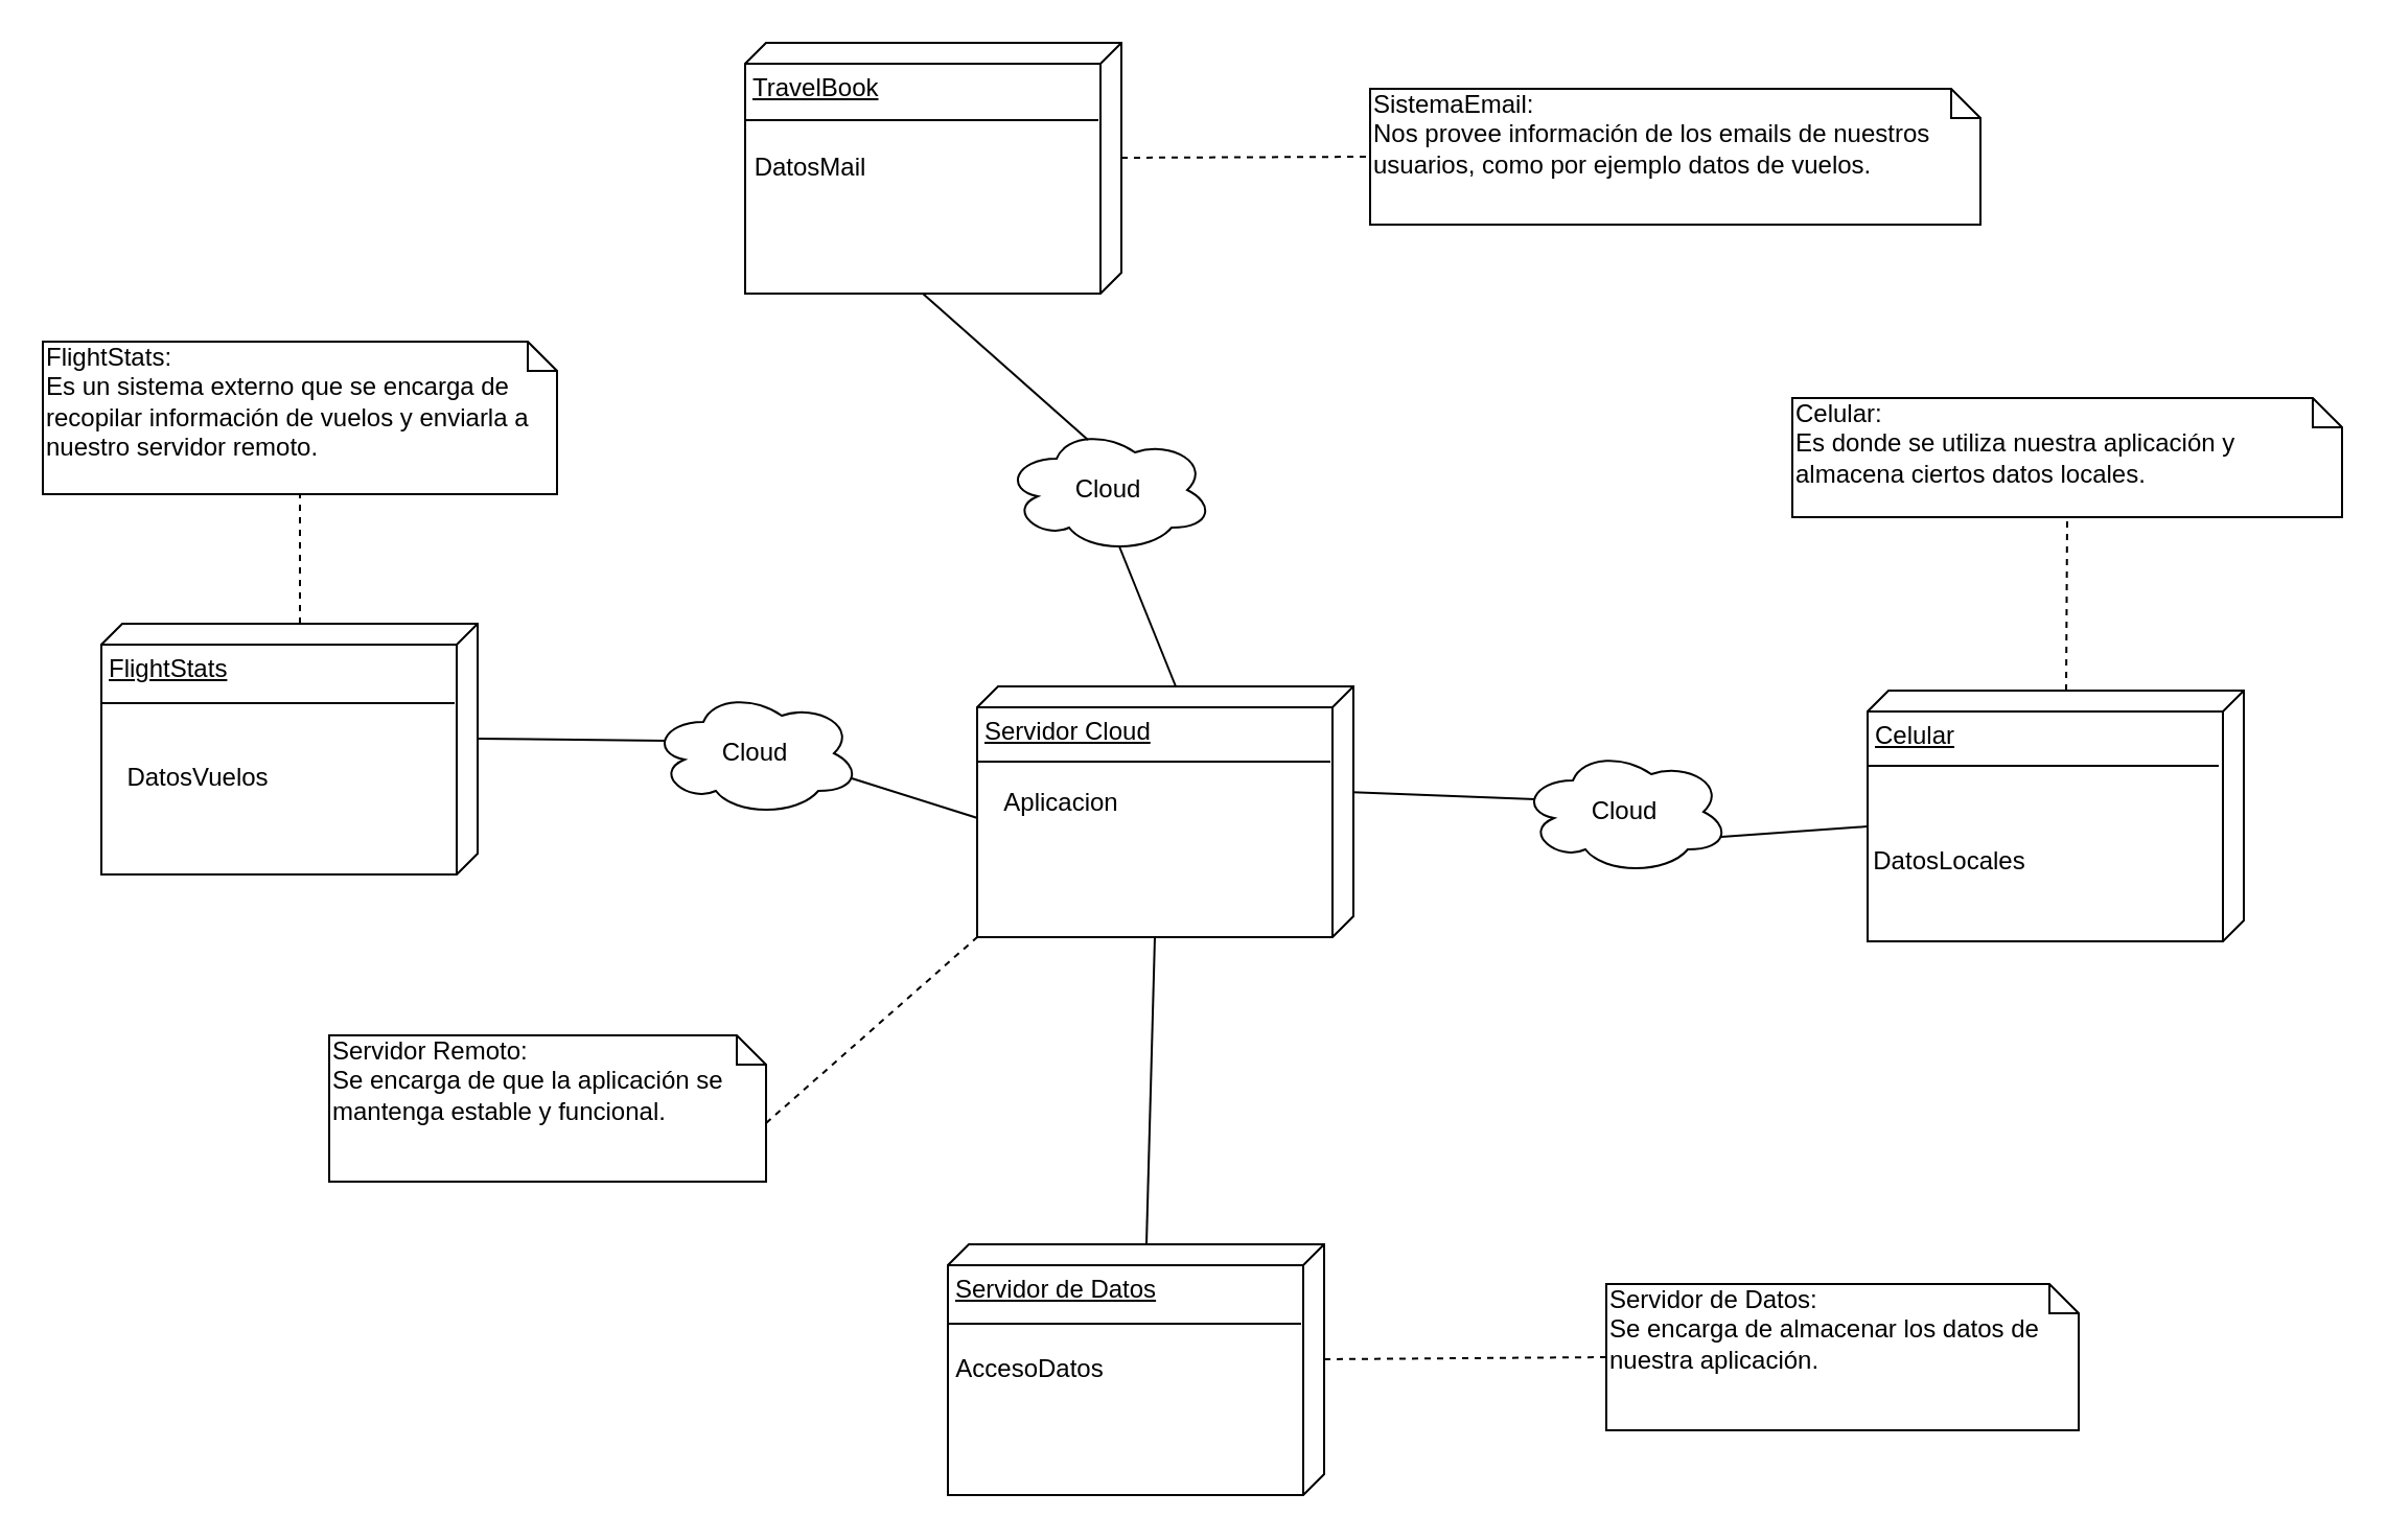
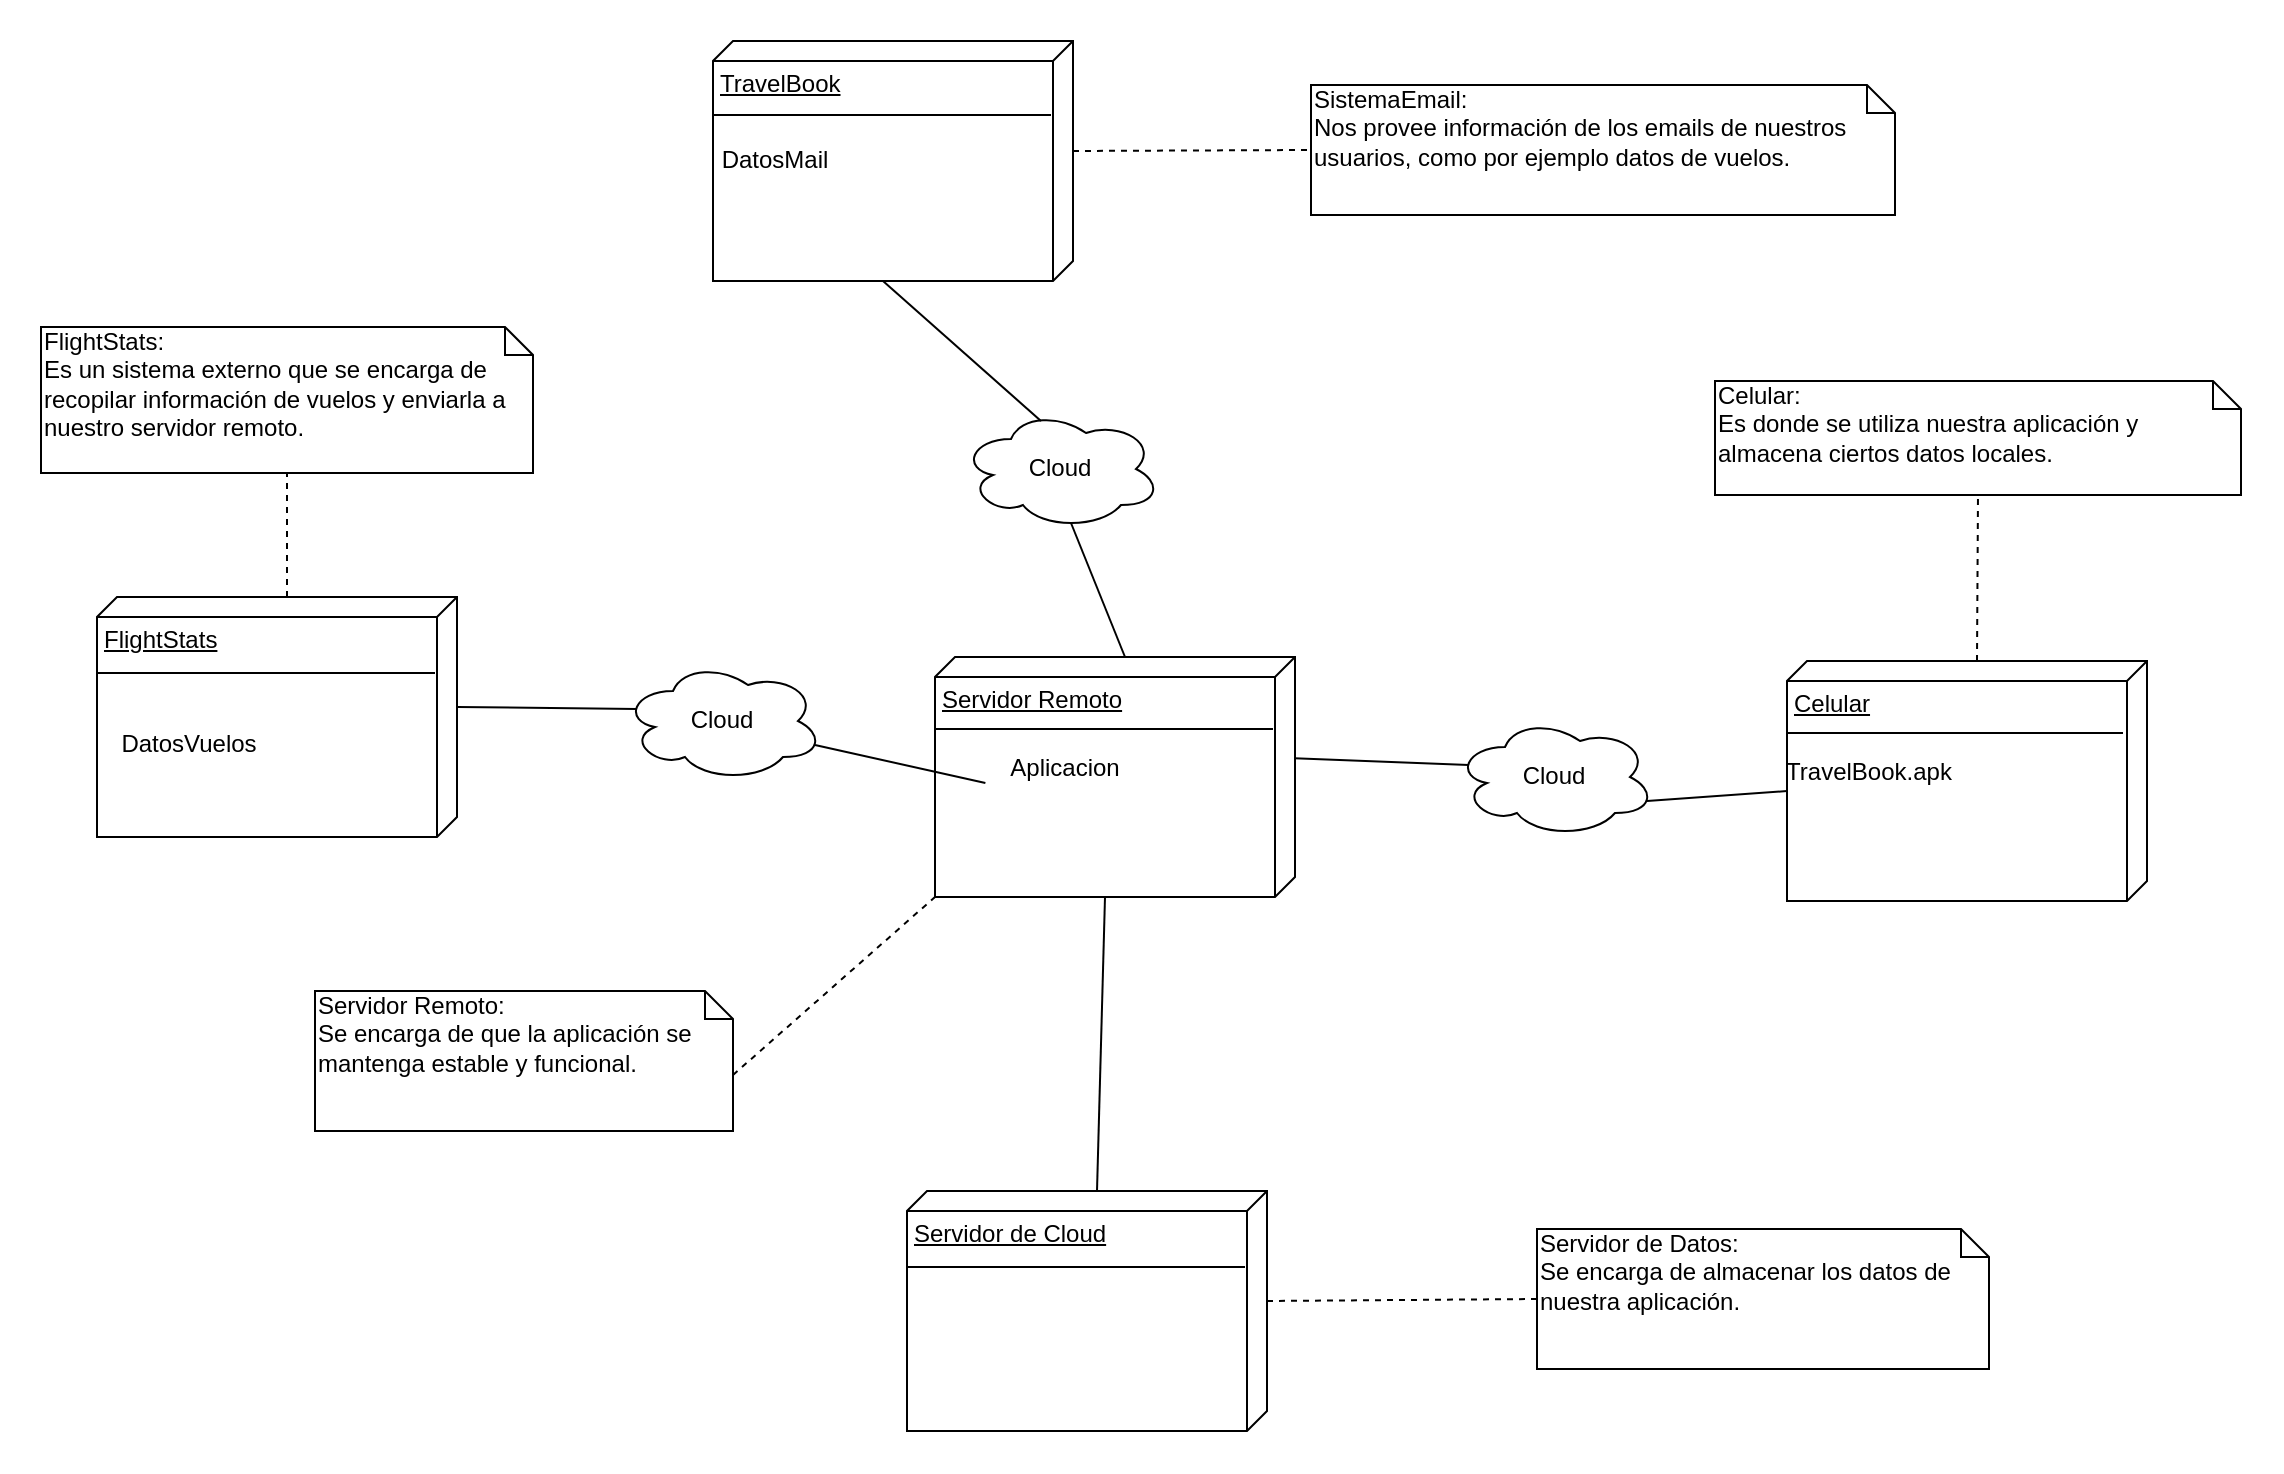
  <mxCell id="0" />
  <mxCell id="1" parent="0" />
  <mxCell id="2" value="Celular" style="verticalAlign=top;align=left;spacingTop=8;spacingLeft=2;spacingRight=12;shape=cube;size=10;direction=south;fontStyle=4;html=1;" parent="1" vertex="1"><mxGeometry x="893" y="330" width="180" height="120" as="geometry" /></mxCell>
  <mxCell id="3" value="" style="line;strokeWidth=1;fillColor=none;align=left;verticalAlign=middle;spacingTop=-1;spacingLeft=3;spacingRight=3;rotatable=0;labelPosition=right;points=[];portConstraint=eastwest;" parent="1" vertex="1"><mxGeometry x="893" y="362" width="168" height="8" as="geometry" /></mxCell>
+ <mxCell id="4" value="TravelBook.apk" style="text;html=1;strokeColor=none;fillColor=none;align=center;verticalAlign=middle;whiteSpace=wrap;rounded=0;" parent="1" vertex="1"><mxGeometry x="898" y="376" width="73" height="20" as="geometry" /></mxCell>
  <mxCell id="5" value="Cloud" style="ellipse;shape=cloud;whiteSpace=wrap;html=1;align=center;" parent="1" vertex="1"><mxGeometry x="727" y="358" width="100" height="60" as="geometry" /></mxCell>
- <mxCell id="6" value="DatosLocales" style="text;html=1;strokeColor=none;fillColor=none;align=center;verticalAlign=middle;whiteSpace=wrap;rounded=0;" parent="1" vertex="1"><mxGeometry x="896" y="402" width="73" height="20" as="geometry" /></mxCell>
- <mxCell id="7" value="Servidor Cloud" style="verticalAlign=top;align=left;spacingTop=8;spacingLeft=2;spacingRight=12;shape=cube;size=10;direction=south;fontStyle=4;html=1;" parent="1" vertex="1"><mxGeometry x="467" y="328" width="180" height="120" as="geometry" /></mxCell>
+ <mxCell id="7" value="Servidor Remoto" style="verticalAlign=top;align=left;spacingTop=8;spacingLeft=2;spacingRight=12;shape=cube;size=10;direction=south;fontStyle=4;html=1;" parent="1" vertex="1"><mxGeometry x="467" y="328" width="180" height="120" as="geometry" /></mxCell>
  <mxCell id="8" value="" style="line;strokeWidth=1;fillColor=none;align=left;verticalAlign=middle;spacingTop=-1;spacingLeft=3;spacingRight=3;rotatable=0;labelPosition=right;points=[];portConstraint=eastwest;" parent="1" vertex="1"><mxGeometry x="467" y="360" width="169" height="8" as="geometry" /></mxCell>
- <mxCell id="9" value="Aplicacion" style="text;html=1;strokeColor=none;fillColor=none;align=center;verticalAlign=middle;whiteSpace=wrap;rounded=0;" parent="1" vertex="1"><mxGeometry x="471" y="374" width="73" height="20" as="geometry" /></mxCell>
+ <mxCell id="9" value="Aplicacion" style="text;html=1;strokeColor=none;fillColor=none;align=center;verticalAlign=middle;whiteSpace=wrap;rounded=0;" parent="1" vertex="1"><mxGeometry x="496" y="374" width="73" height="20" as="geometry" /></mxCell>
  <mxCell id="10" value="" style="endArrow=none;html=1;entryX=0;entryY=0;entryDx=65;entryDy=180;entryPerimeter=0;exitX=0.96;exitY=0.7;exitDx=0;exitDy=0;exitPerimeter=0;" parent="1" source="5" target="2" edge="1"><mxGeometry width="50" height="50" relative="1" as="geometry"><mxPoint x="763" y="483" as="sourcePoint" /><mxPoint x="813" y="433" as="targetPoint" /></mxGeometry></mxCell>
  <mxCell id="11" value="" style="endArrow=none;html=1;entryX=0.07;entryY=0.4;entryDx=0;entryDy=0;entryPerimeter=0;exitX=0.422;exitY=0.002;exitDx=0;exitDy=0;exitPerimeter=0;" parent="1" source="7" target="5" edge="1"><mxGeometry width="50" height="50" relative="1" as="geometry"><mxPoint x="662" y="358" as="sourcePoint" /><mxPoint x="741.848" y="349.792" as="targetPoint" /></mxGeometry></mxCell>
  <mxCell id="12" value="TravelBook" style="verticalAlign=top;align=left;spacingTop=8;spacingLeft=2;spacingRight=12;shape=cube;size=10;direction=south;fontStyle=4;html=1;" parent="1" vertex="1"><mxGeometry x="356" y="20" width="180" height="120" as="geometry" /></mxCell>
  <mxCell id="13" value="" style="line;strokeWidth=1;fillColor=none;align=left;verticalAlign=middle;spacingTop=-1;spacingLeft=3;spacingRight=3;rotatable=0;labelPosition=right;points=[];portConstraint=eastwest;" parent="1" vertex="1"><mxGeometry x="356" y="53" width="169" height="8" as="geometry" /></mxCell>
  <mxCell id="14" value="" style="endArrow=none;html=1;entryX=0;entryY=0;entryDx=0;entryDy=85;entryPerimeter=0;exitX=0.55;exitY=0.95;exitDx=0;exitDy=0;exitPerimeter=0;" parent="1" source="24" target="7" edge="1"><mxGeometry width="50" height="50" relative="1" as="geometry"><mxPoint x="533" y="266" as="sourcePoint" /><mxPoint x="744" y="392" as="targetPoint" /></mxGeometry></mxCell>
  <mxCell id="15" value="FlightStats" style="verticalAlign=top;align=left;spacingTop=8;spacingLeft=2;spacingRight=12;shape=cube;size=10;direction=south;fontStyle=4;html=1;" parent="1" vertex="1"><mxGeometry x="48" y="298" width="180" height="120" as="geometry" /></mxCell>
  <mxCell id="16" value="" style="endArrow=none;html=1;exitX=-0.052;exitY=0.85;exitDx=0;exitDy=0;exitPerimeter=0;entryX=0.96;entryY=0.7;entryDx=0;entryDy=0;entryPerimeter=0;" parent="1" source="9" target="26" edge="1"><mxGeometry width="50" height="50" relative="1" as="geometry"><mxPoint x="486" y="265" as="sourcePoint" /><mxPoint x="419" y="384" as="targetPoint" /></mxGeometry></mxCell>
  <mxCell id="17" value="" style="line;strokeWidth=1;fillColor=none;align=left;verticalAlign=middle;spacingTop=-1;spacingLeft=3;spacingRight=3;rotatable=0;labelPosition=right;points=[];portConstraint=eastwest;" parent="1" vertex="1"><mxGeometry x="48" y="332" width="169" height="8" as="geometry" /></mxCell>
  <mxCell id="18" value="DatosMail" style="text;html=1;strokeColor=none;fillColor=none;align=center;verticalAlign=middle;whiteSpace=wrap;rounded=0;" parent="1" vertex="1"><mxGeometry x="351" y="70" width="73" height="20" as="geometry" /></mxCell>
  <mxCell id="19" value="DatosVuelos" style="text;html=1;strokeColor=none;fillColor=none;align=center;verticalAlign=middle;whiteSpace=wrap;rounded=0;" parent="1" vertex="1"><mxGeometry x="58" y="362" width="73" height="20" as="geometry" /></mxCell>
- <mxCell id="20" value="Servidor de Datos" style="verticalAlign=top;align=left;spacingTop=8;spacingLeft=2;spacingRight=12;shape=cube;size=10;direction=south;fontStyle=4;html=1;" vertex="1" parent="1"><mxGeometry x="453" y="595" width="180" height="120" as="geometry" /></mxCell>
+ <mxCell id="20" value="Servidor de Cloud" style="verticalAlign=top;align=left;spacingTop=8;spacingLeft=2;spacingRight=12;shape=cube;size=10;direction=south;fontStyle=4;html=1;" vertex="1" parent="1"><mxGeometry x="453" y="595" width="180" height="120" as="geometry" /></mxCell>
  <mxCell id="21" value="" style="line;strokeWidth=1;fillColor=none;align=left;verticalAlign=middle;spacingTop=-1;spacingLeft=3;spacingRight=3;rotatable=0;labelPosition=right;points=[];portConstraint=eastwest;" vertex="1" parent="1"><mxGeometry x="453" y="629" width="169" height="8" as="geometry" /></mxCell>
- <mxCell id="22" value="AccesoDatos" style="text;html=1;strokeColor=none;fillColor=none;align=center;verticalAlign=middle;whiteSpace=wrap;rounded=0;" vertex="1" parent="1"><mxGeometry x="456" y="645" width="73" height="20" as="geometry" /></mxCell>
  <mxCell id="23" value="" style="endArrow=none;html=1;entryX=0;entryY=0;entryDx=120;entryDy=95;entryPerimeter=0;exitX=0;exitY=0;exitDx=0;exitDy=85;exitPerimeter=0;" edge="1" parent="1" source="20" target="7"><mxGeometry width="50" height="50" relative="1" as="geometry"><mxPoint x="634.204" y="567" as="sourcePoint" /><mxPoint x="529" y="551" as="targetPoint" /></mxGeometry></mxCell>
  <mxCell id="24" value="Cloud" style="ellipse;shape=cloud;whiteSpace=wrap;html=1;align=center;" vertex="1" parent="1"><mxGeometry x="480" y="204" width="100" height="60" as="geometry" /></mxCell>
  <mxCell id="25" value="" style="endArrow=none;html=1;entryX=0.4;entryY=0.1;entryDx=0;entryDy=0;entryPerimeter=0;exitX=0;exitY=0;exitDx=120;exitDy=95;exitPerimeter=0;" edge="1" parent="1" source="12" target="24"><mxGeometry width="50" height="50" relative="1" as="geometry"><mxPoint x="461" y="234" as="sourcePoint" /><mxPoint x="488" y="301" as="targetPoint" /></mxGeometry></mxCell>
  <mxCell id="26" value="Cloud" style="ellipse;shape=cloud;whiteSpace=wrap;html=1;align=center;" vertex="1" parent="1"><mxGeometry x="311" y="330" width="100" height="60" as="geometry" /></mxCell>
  <mxCell id="27" value="" style="endArrow=none;html=1;exitX=0.07;exitY=0.4;exitDx=0;exitDy=0;exitPerimeter=0;entryX=0;entryY=0;entryDx=55;entryDy=0;entryPerimeter=0;" edge="1" parent="1" source="26" target="15"><mxGeometry width="50" height="50" relative="1" as="geometry"><mxPoint x="396.204" y="418" as="sourcePoint" /><mxPoint x="336" y="399" as="targetPoint" /></mxGeometry></mxCell>
  <mxCell id="28" value="Celular:&lt;br&gt;Es donde se utiliza nuestra aplicación y almacena ciertos datos locales." style="shape=note;whiteSpace=wrap;html=1;size=14;verticalAlign=top;align=left;spacingTop=-6;" vertex="1" parent="1"><mxGeometry x="857" y="190" width="263" height="57" as="geometry" /></mxCell>
  <mxCell id="29" value="" style="endArrow=none;dashed=1;html=1;entryX=0.5;entryY=1;entryDx=0;entryDy=0;entryPerimeter=0;exitX=0;exitY=0;exitDx=0;exitDy=85;exitPerimeter=0;" edge="1" parent="1" source="2" target="28"><mxGeometry width="50" height="50" relative="1" as="geometry"><mxPoint x="935" y="316" as="sourcePoint" /><mxPoint x="985" y="266" as="targetPoint" /></mxGeometry></mxCell>
  <mxCell id="30" value="FlightStats:&lt;br&gt;Es un sistema externo que se encarga de recopilar información de vuelos y enviarla a nuestro servidor remoto." style="shape=note;whiteSpace=wrap;html=1;size=14;verticalAlign=top;align=left;spacingTop=-6;" vertex="1" parent="1"><mxGeometry x="20" y="163" width="246" height="73" as="geometry" /></mxCell>
  <mxCell id="31" value="" style="endArrow=none;dashed=1;html=1;entryX=0.5;entryY=1;entryDx=0;entryDy=0;entryPerimeter=0;exitX=0;exitY=0;exitDx=0;exitDy=85;exitPerimeter=0;" edge="1" parent="1" source="15" target="30"><mxGeometry width="50" height="50" relative="1" as="geometry"><mxPoint x="103" y="305" as="sourcePoint" /><mxPoint x="153" y="255" as="targetPoint" /></mxGeometry></mxCell>
  <mxCell id="32" value="SistemaEmail:&lt;br&gt;Nos provee información de los emails de nuestros usuarios, como por ejemplo datos de vuelos." style="shape=note;whiteSpace=wrap;html=1;size=14;verticalAlign=top;align=left;spacingTop=-6;" vertex="1" parent="1"><mxGeometry x="655" y="42" width="292" height="65" as="geometry" /></mxCell>
  <mxCell id="33" value="" style="endArrow=none;dashed=1;html=1;exitX=0;exitY=0;exitDx=55;exitDy=0;exitPerimeter=0;entryX=0;entryY=0.5;entryDx=0;entryDy=0;entryPerimeter=0;" edge="1" parent="1" source="12" target="32"><mxGeometry width="50" height="50" relative="1" as="geometry"><mxPoint x="626" y="85" as="sourcePoint" /><mxPoint x="676" y="35" as="targetPoint" /></mxGeometry></mxCell>
  <mxCell id="34" value="Servidor de Datos:&lt;br&gt;Se encarga de almacenar los datos de nuestra aplicación." style="shape=note;whiteSpace=wrap;html=1;size=14;verticalAlign=top;align=left;spacingTop=-6;" vertex="1" parent="1"><mxGeometry x="768" y="614" width="226" height="70" as="geometry" /></mxCell>
  <mxCell id="35" value="" style="endArrow=none;dashed=1;html=1;exitX=0;exitY=0;exitDx=55;exitDy=0;exitPerimeter=0;entryX=0;entryY=0.5;entryDx=0;entryDy=0;entryPerimeter=0;" edge="1" parent="1" source="20" target="34"><mxGeometry width="50" height="50" relative="1" as="geometry"><mxPoint x="705" y="634" as="sourcePoint" /><mxPoint x="755" y="584" as="targetPoint" /></mxGeometry></mxCell>
  <mxCell id="36" value="Servidor Remoto:&lt;br&gt;Se encarga de que la aplicación se mantenga estable y funcional." style="shape=note;whiteSpace=wrap;html=1;size=14;verticalAlign=top;align=left;spacingTop=-6;" vertex="1" parent="1"><mxGeometry x="157" y="495" width="209" height="70" as="geometry" /></mxCell>
  <mxCell id="37" value="" style="endArrow=none;dashed=1;html=1;exitX=0;exitY=0;exitDx=209.0;exitDy=42;exitPerimeter=0;entryX=1;entryY=1;entryDx=0;entryDy=0;entryPerimeter=0;" edge="1" parent="1" source="36" target="7"><mxGeometry width="50" height="50" relative="1" as="geometry"><mxPoint x="412" y="532" as="sourcePoint" /><mxPoint x="462" y="482" as="targetPoint" /></mxGeometry></mxCell>
